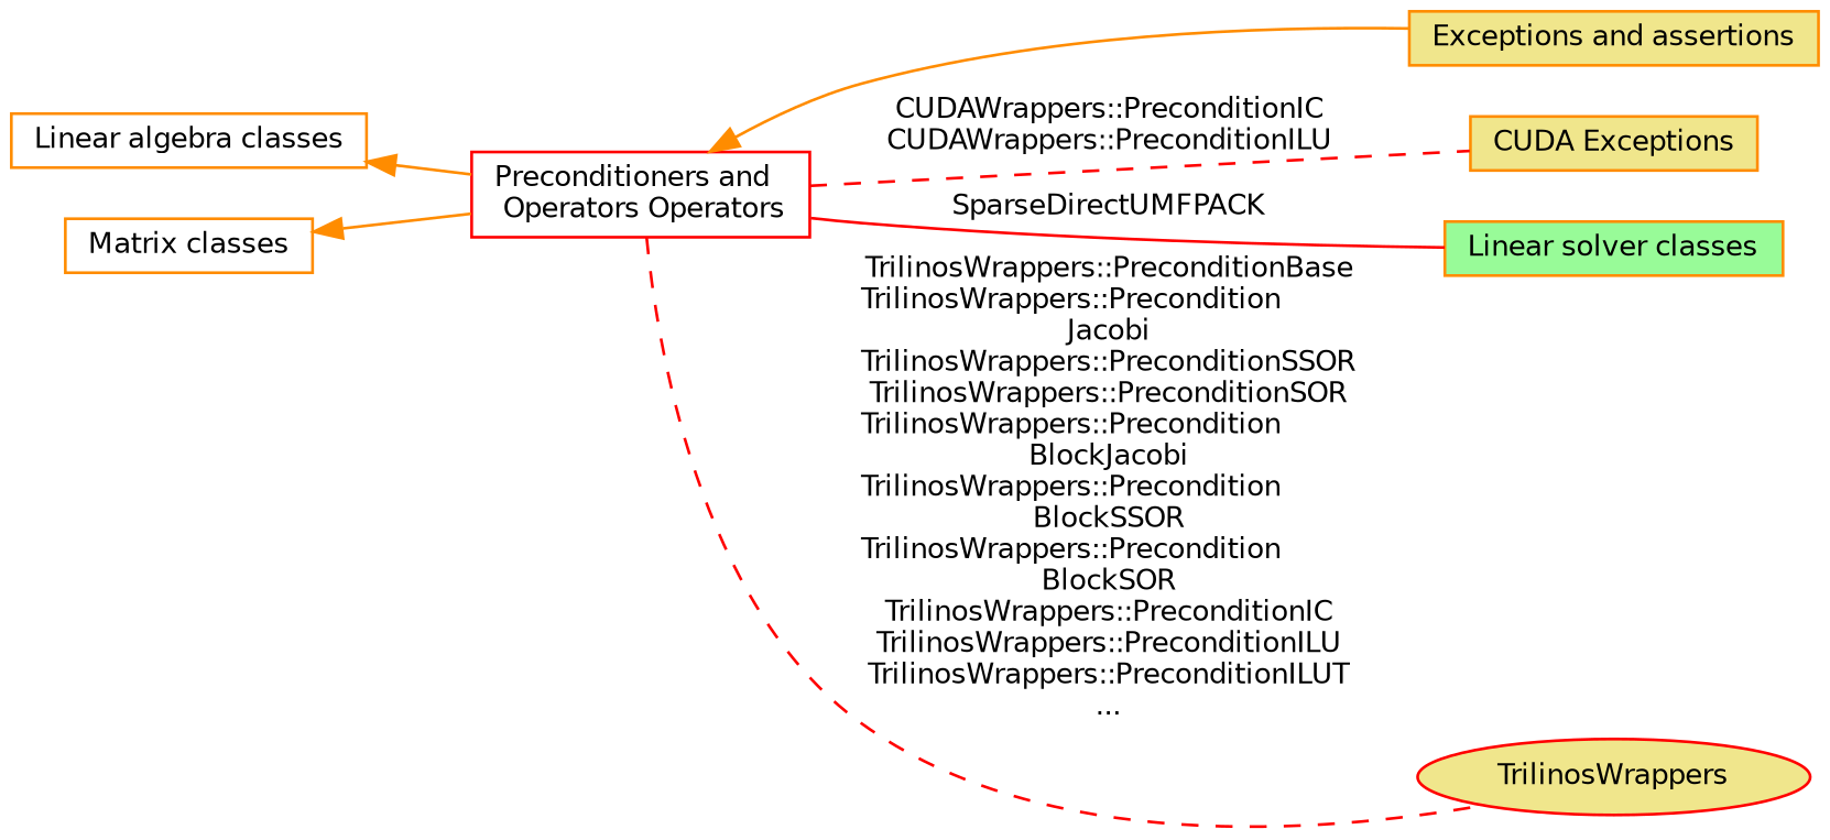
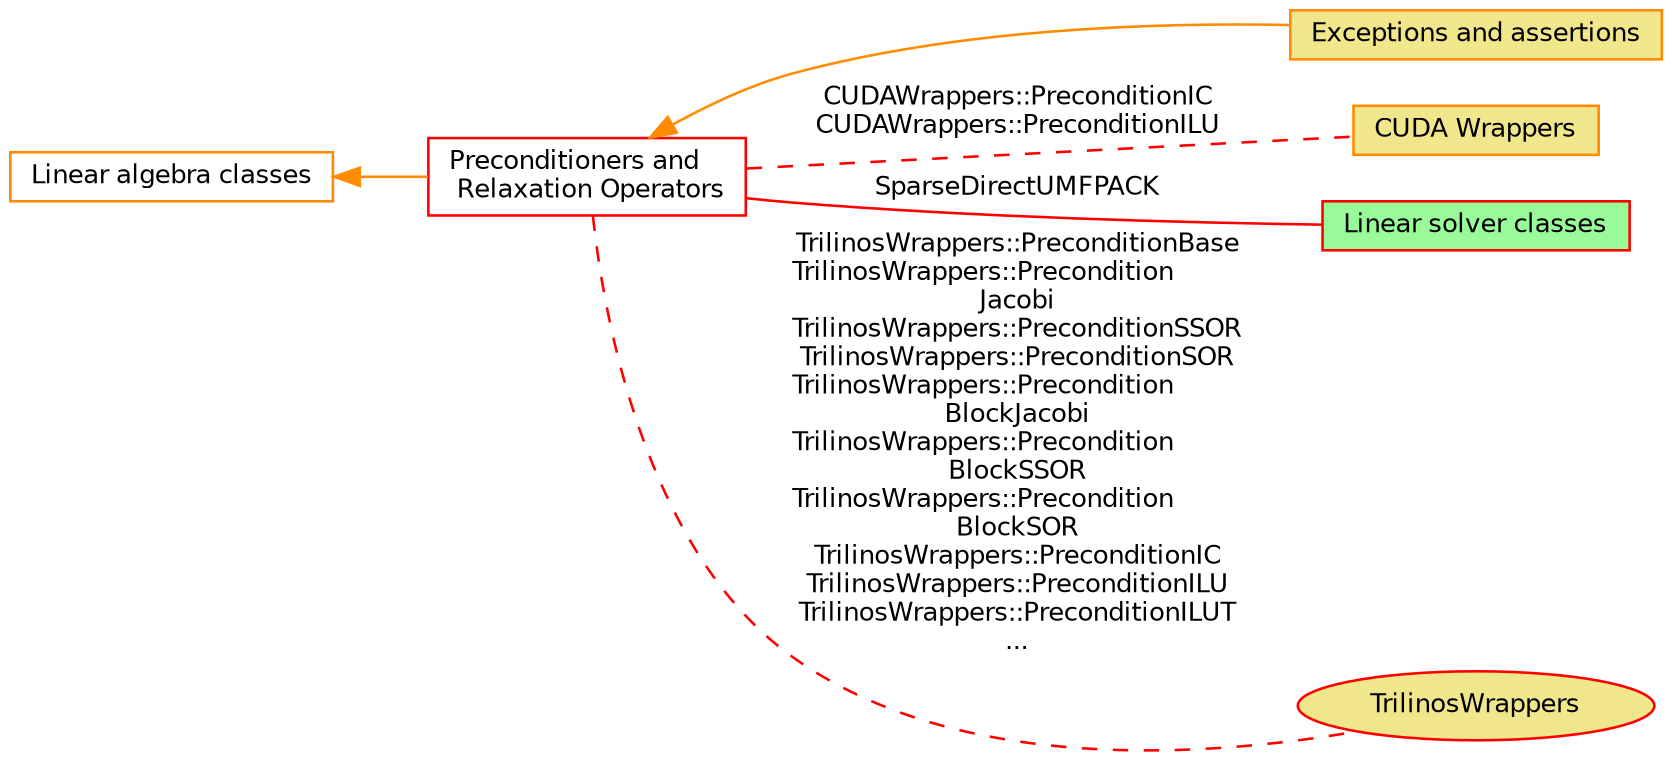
  digraph {
    rankdir=LR
    node [color=darkorange fillcolor=khaki fontname=Helvetica fontsize=10 shape=box style=filled]
    edge [color=darkorange dir=back fontname=Helvetica fontsize=10 labelfontname=Helvetica labelfontsize=10 shape=plaintext style=solid]
    n1 [height=0.2 label="Exceptions and assertions" width=0.4]
    n2 [fillcolor=white height=0.2 label="Linear algebra classes" width=0.4]
-   n3 [color=red fillcolor=white fontcolor=black height=0.2 label="Preconditioners and\l Operators Operators" width=0.4]
-   n4 [height=0.2 label="CUDA Exceptions" width=0.4]
-   n5 [fillcolor=palegreen height=0.2 label="Linear solver classes" width=0.4]
+   n3 [color=red fillcolor=white fontcolor=black height=0.2 label="Preconditioners and\l Relaxation Operators" width=0.4]
+   n4 [height=0.2 label="CUDA Wrappers" width=0.4]
+   n5 [color=red fillcolor=palegreen height=0.2 label="Linear solver classes" width=0.4]
    n6 [color=red height=0.2 label=TrilinosWrappers shape=ellipse width=0.4]
-   n7 [fillcolor=white height=0.2 label="Matrix classes" width=0.4]
    n2 -> n3
    n3 -> n1
    n3 -> n4 [color=red dir=none label="CUDAWrappers::PreconditionIC\nCUDAWrappers::PreconditionILU" style=dashed]
    n3 -> n5 [color=red dir=none label=SparseDirectUMFPACK]
    n3 -> n6 [color=red dir=none label="TrilinosWrappers::PreconditionBase\nTrilinosWrappers::Precondition\lJacobi\nTrilinosWrappers::PreconditionSSOR\nTrilinosWrappers::PreconditionSOR\nTrilinosWrappers::Precondition\lBlockJacobi\nTrilinosWrappers::Precondition\lBlockSSOR\nTrilinosWrappers::Precondition\lBlockSOR\nTrilinosWrappers::PreconditionIC\nTrilinosWrappers::PreconditionILU\nTrilinosWrappers::PreconditionILUT\n..." style=dashed]
-   n7 -> n3
  }
